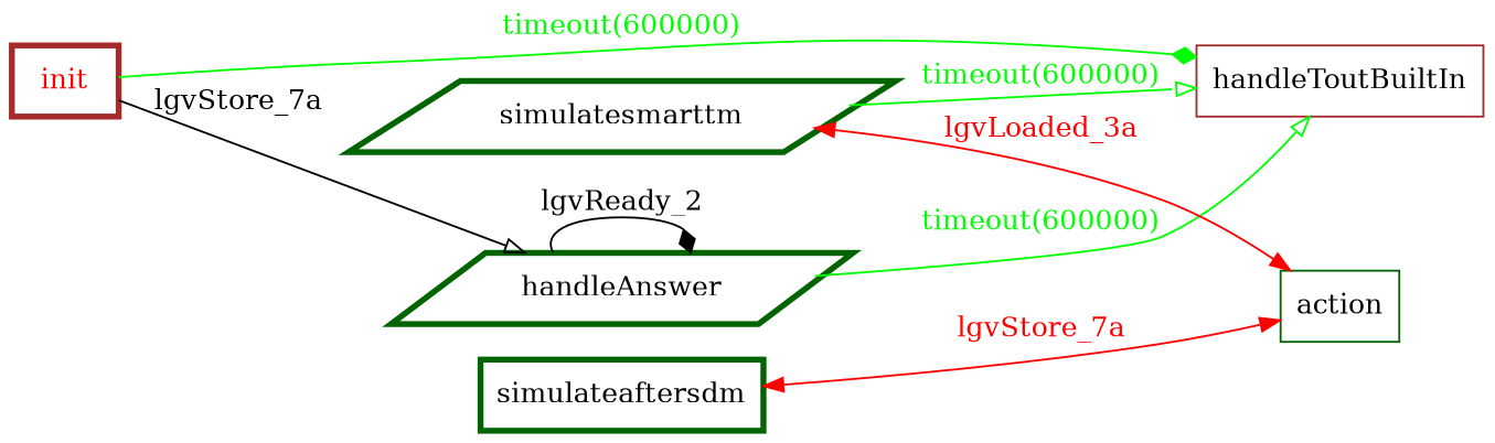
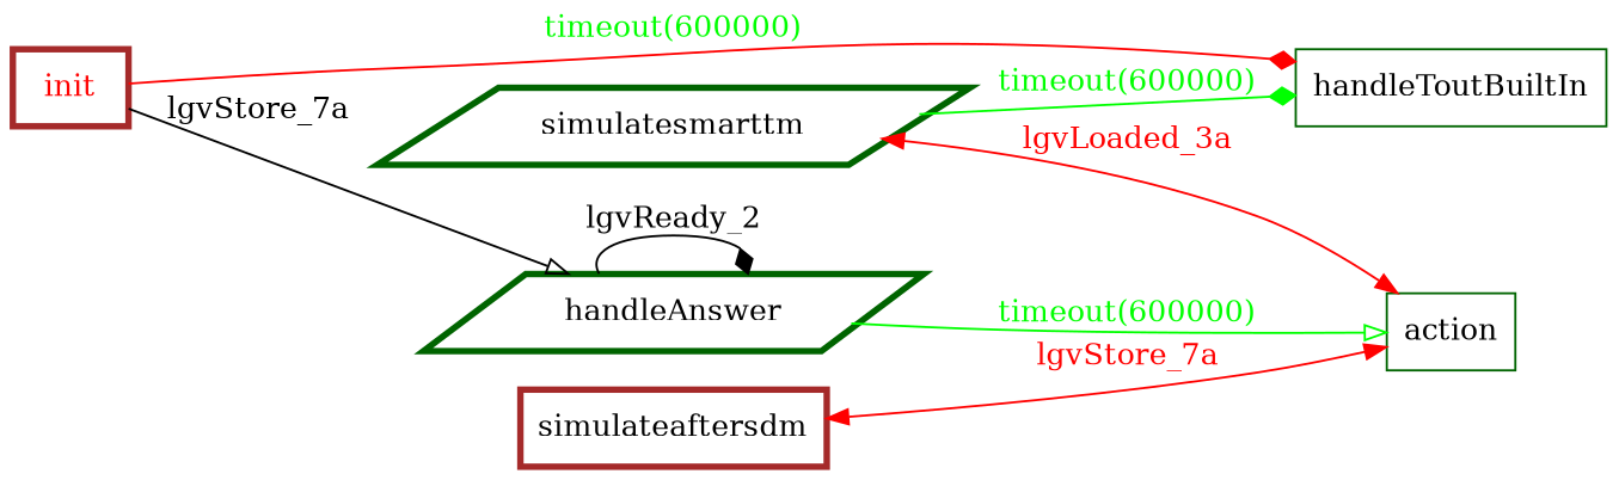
  digraph {
    rankdir=LR
    node [color=darkgreen fontcolor=black penwidth=3 shape=box]
    edge [arrowhead=diamond color=green fontcolor=green]
    init [color=brown fontcolor=red]
    handleAnswer [shape=parallelogram]
-   handleToutBuiltIn [color=brown fontcolor="" penwidth=""]
+   handleToutBuiltIn [fontcolor="" penwidth=""]
    simulatesmarttm [shape=parallelogram]
    action [fontcolor="" penwidth=""]
-   simulateaftersdm
+   simulateaftersdm [color=brown]
    init -> handleAnswer [arrowhead=onormal color=black fontcolor=black label=lgvStore_7a]
-   init -> handleToutBuiltIn [label="timeout(600000)"]
+   init -> handleToutBuiltIn [color=red label="timeout(600000)"]
    handleAnswer -> handleAnswer [color=black fontcolor=black label=lgvReady_2]
-   handleAnswer -> handleToutBuiltIn [arrowhead=onormal label="timeout(600000)"]
-   simulatesmarttm -> handleToutBuiltIn [arrowhead=onormal label="timeout(600000)"]
+   handleAnswer -> action [arrowhead=onormal label="timeout(600000)"]
+   simulatesmarttm -> handleToutBuiltIn [label="timeout(600000)"]
    simulatesmarttm -> action [color=red dir=both fontcolor=red label=lgvLoaded_3a arrowhead=""]
    simulateaftersdm -> action [color=red dir=both fontcolor=red label=lgvStore_7a arrowhead=""]
  }
